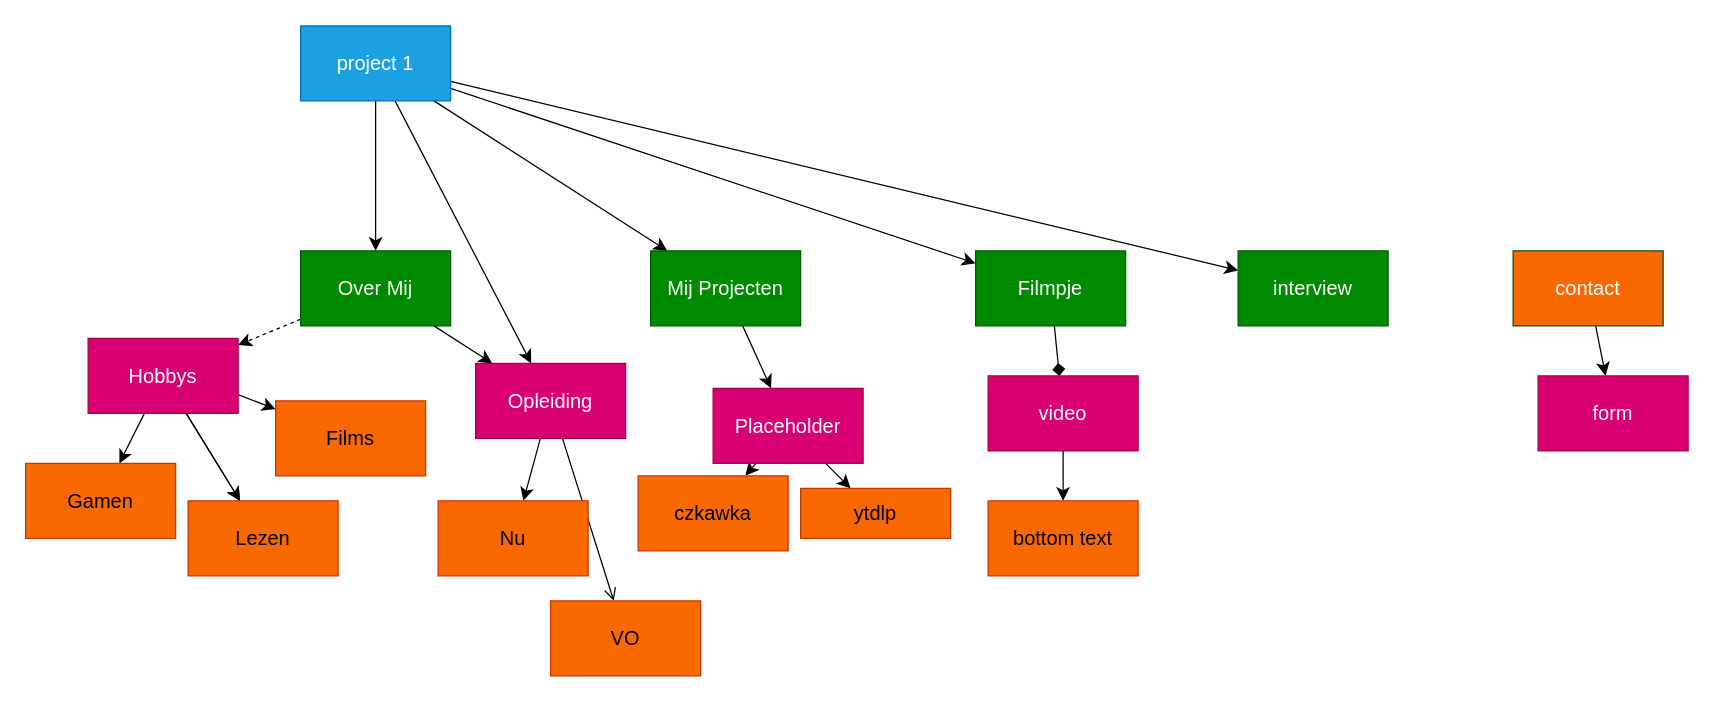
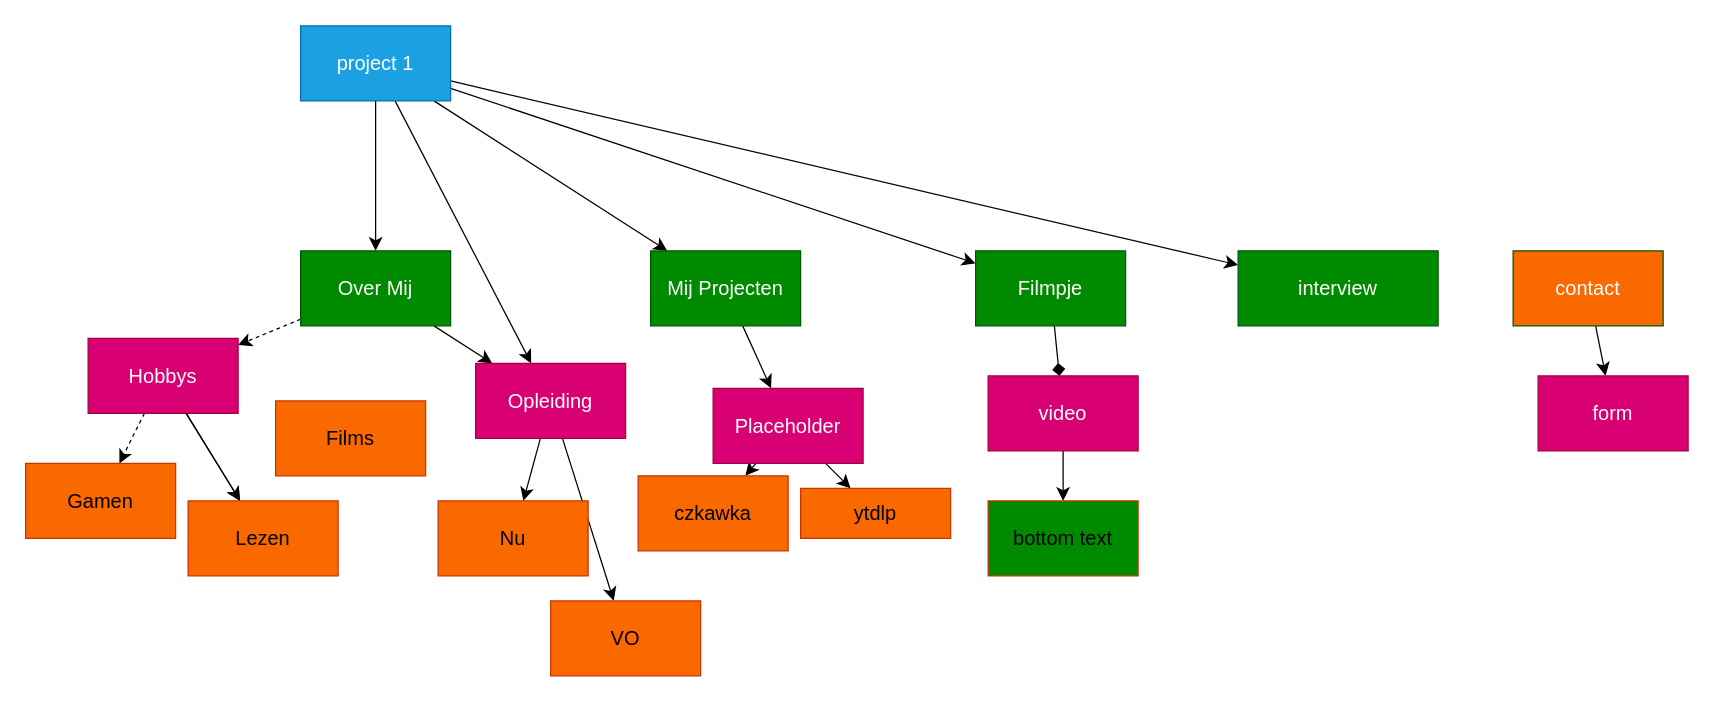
  <mxCell id="0" />
  <mxCell id="1" parent="0" />
  <mxCell id="2" value="" style="edgeStyle=none;curved=1;rounded=0;orthogonalLoop=1;jettySize=auto;html=1;fontSize=12;startSize=8;endSize=8;" edge="1" parent="1" source="7" target="10"><mxGeometry relative="1" as="geometry" /></mxCell>
  <mxCell id="3" value="" style="edgeStyle=none;curved=1;rounded=0;orthogonalLoop=1;jettySize=auto;html=1;fontSize=12;startSize=8;endSize=8;" edge="1" parent="1" source="7" target="12"><mxGeometry relative="1" as="geometry" /></mxCell>
  <mxCell id="4" value="" style="edgeStyle=none;curved=1;rounded=0;orthogonalLoop=1;jettySize=auto;html=1;fontSize=12;startSize=8;endSize=8;" edge="1" parent="1" source="7" target="14"><mxGeometry relative="1" as="geometry" /></mxCell>
  <mxCell id="5" value="" style="edgeStyle=none;curved=1;rounded=0;orthogonalLoop=1;jettySize=auto;html=1;fontSize=12;startSize=8;endSize=8;" edge="1" parent="1" source="7" target="15"><mxGeometry relative="1" as="geometry" /></mxCell>
  <mxCell id="6" value="" style="edgeStyle=none;curved=1;rounded=0;orthogonalLoop=1;jettySize=auto;html=1;fontSize=12;startSize=8;endSize=8;" edge="1" parent="1" source="7" target="24"><mxGeometry relative="1" as="geometry" /></mxCell>
  <mxCell id="7" value="project 1" style="rounded=0;whiteSpace=wrap;html=1;fontSize=16;fillColor=#1ba1e2;fontColor=#ffffff;strokeColor=#006EAF;" vertex="1" parent="1"><mxGeometry x="240" y="20" width="120" height="60" as="geometry" /></mxCell>
  <mxCell id="8" value="" style="edgeStyle=none;curved=1;rounded=0;orthogonalLoop=1;jettySize=auto;html=1;fontSize=12;startSize=8;endSize=8;dashed=1;" edge="1" parent="1" source="10" target="21"><mxGeometry relative="1" as="geometry" /></mxCell>
  <mxCell id="9" value="" style="edgeStyle=none;curved=1;rounded=0;orthogonalLoop=1;jettySize=auto;html=1;fontSize=12;startSize=8;endSize=8;" edge="1" parent="1" source="10" target="24"><mxGeometry relative="1" as="geometry" /></mxCell>
  <mxCell id="10" value="Over Mij" style="whiteSpace=wrap;html=1;fontSize=16;rounded=0;fillColor=#008a00;fontColor=#ffffff;strokeColor=#005700;" vertex="1" parent="1"><mxGeometry x="240" y="200" width="120" height="60" as="geometry" /></mxCell>
  <mxCell id="11" value="" style="edgeStyle=none;curved=1;rounded=0;orthogonalLoop=1;jettySize=auto;html=1;fontSize=12;startSize=8;endSize=8;" edge="1" parent="1" source="12" target="33"><mxGeometry relative="1" as="geometry" /></mxCell>
  <mxCell id="12" value="Mij Projecten" style="whiteSpace=wrap;html=1;fontSize=16;rounded=0;fillColor=#008a00;fontColor=#ffffff;strokeColor=#005700;" vertex="1" parent="1"><mxGeometry x="520" y="200" width="120" height="60" as="geometry" /></mxCell>
  <mxCell id="13" value="" style="edgeStyle=none;curved=1;rounded=0;orthogonalLoop=1;jettySize=auto;html=1;fontSize=12;startSize=8;endSize=8;endArrow=diamond;" edge="1" parent="1" source="14" target="37"><mxGeometry relative="1" as="geometry" /></mxCell>
  <mxCell id="14" value="Filmpje" style="whiteSpace=wrap;html=1;fontSize=16;rounded=0;fillColor=#008a00;fontColor=#ffffff;strokeColor=#005700;" vertex="1" parent="1"><mxGeometry x="780" y="200" width="120" height="60" as="geometry" /></mxCell>
- <mxCell id="15" value="interview" style="whiteSpace=wrap;html=1;fontSize=16;rounded=0;fillColor=#008a00;fontColor=#ffffff;strokeColor=#005700;" vertex="1" parent="1"><mxGeometry x="990" y="200" width="120" height="60" as="geometry" /></mxCell>
+ <mxCell id="15" value="interview" style="whiteSpace=wrap;html=1;fontSize=16;rounded=0;fillColor=#008a00;fontColor=#ffffff;strokeColor=#005700;" vertex="1" parent="1"><mxGeometry x="990" y="200" width="160" height="60" as="geometry" /></mxCell>
  <mxCell id="16" value="" style="edgeStyle=none;curved=1;rounded=0;orthogonalLoop=1;jettySize=auto;html=1;fontSize=12;startSize=8;endSize=8;" edge="1" parent="1" source="17" target="39"><mxGeometry relative="1" as="geometry" /></mxCell>
  <mxCell id="17" value="contact" style="whiteSpace=wrap;html=1;fontSize=16;rounded=0;fillColor=#fa6800;fontColor=#ffffff;strokeColor=#005700;" vertex="1" parent="1"><mxGeometry x="1210" y="200" width="120" height="60" as="geometry" /></mxCell>
- <mxCell id="18" value="" style="edgeStyle=none;curved=1;rounded=0;orthogonalLoop=1;jettySize=auto;html=1;fontSize=12;startSize=8;endSize=8;" edge="1" parent="1" source="21" target="25"><mxGeometry relative="1" as="geometry" /></mxCell>
+ <mxCell id="18" value="" style="edgeStyle=none;curved=1;rounded=0;orthogonalLoop=1;jettySize=auto;html=1;fontSize=12;startSize=8;endSize=8;dashed=1;" edge="1" parent="1" source="21" target="25"><mxGeometry relative="1" as="geometry" /></mxCell>
  <mxCell id="19" value="" style="edgeStyle=none;curved=1;rounded=0;orthogonalLoop=1;jettySize=auto;html=1;fontSize=12;startSize=8;endSize=8;" edge="1" parent="1" source="21" target="28"><mxGeometry relative="1" as="geometry" /></mxCell>
- <mxCell id="20" value="" style="edgeStyle=none;curved=1;rounded=0;orthogonalLoop=1;jettySize=auto;html=1;fontSize=12;startSize=8;endSize=8;exitX=1;exitY=0.75;exitDx=0;exitDy=0;" edge="1" parent="1" source="21" target="26"><mxGeometry relative="1" as="geometry" /></mxCell>
  <mxCell id="21" value="Hobbys" style="whiteSpace=wrap;html=1;fontSize=16;rounded=0;fillColor=#d80073;fontColor=#ffffff;strokeColor=#A50040;" vertex="1" parent="1"><mxGeometry x="70" y="270" width="120" height="60" as="geometry" /></mxCell>
  <mxCell id="22" value="" style="edgeStyle=none;curved=1;rounded=0;orthogonalLoop=1;jettySize=auto;html=1;fontSize=12;startSize=8;endSize=8;" edge="1" parent="1" source="24" target="29"><mxGeometry relative="1" as="geometry" /></mxCell>
- <mxCell id="23" value="" style="edgeStyle=none;curved=1;rounded=0;orthogonalLoop=1;jettySize=auto;html=1;fontSize=12;startSize=8;endSize=8;endArrow=open;" edge="1" parent="1" source="24" target="30"><mxGeometry relative="1" as="geometry" /></mxCell>
+ <mxCell id="23" value="" style="edgeStyle=none;curved=1;rounded=0;orthogonalLoop=1;jettySize=auto;html=1;fontSize=12;startSize=8;endSize=8;" edge="1" parent="1" source="24" target="30"><mxGeometry relative="1" as="geometry" /></mxCell>
  <mxCell id="24" value="Opleiding" style="whiteSpace=wrap;html=1;fontSize=16;fillColor=#d80073;strokeColor=#A50040;fontColor=#ffffff;rounded=0;" vertex="1" parent="1"><mxGeometry x="380" y="290" width="120" height="60" as="geometry" /></mxCell>
  <mxCell id="25" value="Gamen" style="whiteSpace=wrap;html=1;fontSize=16;fillColor=#fa6800;strokeColor=#C73500;fontColor=#000000;rounded=0;" vertex="1" parent="1"><mxGeometry y="370" width="120" height="60" as="geometry" x="20" /></mxCell>
  <mxCell id="26" value="Films" style="whiteSpace=wrap;html=1;fontSize=16;fillColor=#fa6800;strokeColor=#C73500;fontColor=#000000;rounded=0;" vertex="1" parent="1"><mxGeometry x="220" y="320" width="120" height="60" as="geometry" /></mxCell>
  <mxCell id="27" value="" style="edgeStyle=none;curved=1;rounded=0;orthogonalLoop=1;jettySize=auto;html=1;fontSize=12;startSize=8;endSize=8;" edge="1" parent="1" source="21" target="28"><mxGeometry relative="1" as="geometry"><mxPoint x="259" y="360" as="sourcePoint" /><mxPoint x="391" y="460" as="targetPoint" /></mxGeometry></mxCell>
  <mxCell id="28" value="Lezen" style="whiteSpace=wrap;html=1;fontSize=16;fillColor=#fa6800;strokeColor=#C73500;fontColor=#000000;rounded=0;" vertex="1" parent="1"><mxGeometry x="150" y="400" width="120" height="60" as="geometry" /></mxCell>
  <mxCell id="29" value="Nu" style="whiteSpace=wrap;html=1;fontSize=16;fillColor=#fa6800;strokeColor=#C73500;fontColor=#000000;rounded=0;" vertex="1" parent="1"><mxGeometry x="350" y="400" width="120" height="60" as="geometry" /></mxCell>
  <mxCell id="30" value="VO" style="whiteSpace=wrap;html=1;fontSize=16;fillColor=#fa6800;strokeColor=#C73500;fontColor=#000000;rounded=0;" vertex="1" parent="1"><mxGeometry x="440" y="480" width="120" height="60" as="geometry" /></mxCell>
  <mxCell id="31" value="" style="edgeStyle=none;curved=1;rounded=0;orthogonalLoop=1;jettySize=auto;html=1;fontSize=12;startSize=8;endSize=8;" edge="1" parent="1" source="33" target="34"><mxGeometry relative="1" as="geometry" /></mxCell>
  <mxCell id="32" value="" style="edgeStyle=none;curved=1;rounded=0;orthogonalLoop=1;jettySize=auto;html=1;fontSize=12;startSize=8;endSize=8;" edge="1" parent="1" source="33" target="35"><mxGeometry relative="1" as="geometry" /></mxCell>
  <mxCell id="33" value="Placeholder" style="whiteSpace=wrap;html=1;fontSize=16;fillColor=#d80073;strokeColor=#A50040;fontColor=#ffffff;rounded=0;" vertex="1" parent="1"><mxGeometry x="570" y="310" width="120" height="60" as="geometry" /></mxCell>
  <mxCell id="34" value="czkawka" style="whiteSpace=wrap;html=1;fontSize=16;fillColor=#fa6800;strokeColor=#C73500;fontColor=#000000;rounded=0;" vertex="1" parent="1"><mxGeometry x="510" y="380" width="120" height="60" as="geometry" /></mxCell>
  <mxCell id="35" value="ytdlp" style="whiteSpace=wrap;html=1;fontSize=16;fillColor=#fa6800;strokeColor=#C73500;fontColor=#000000;rounded=0;" vertex="1" parent="1"><mxGeometry x="640" y="390" width="120" height="40" as="geometry" /></mxCell>
  <mxCell id="36" value="" style="edgeStyle=none;curved=1;rounded=0;orthogonalLoop=1;jettySize=auto;html=1;fontSize=12;startSize=8;endSize=8;" edge="1" parent="1" source="37" target="38"><mxGeometry relative="1" as="geometry" /></mxCell>
  <mxCell id="37" value="video" style="whiteSpace=wrap;html=1;fontSize=16;fillColor=#d80073;strokeColor=#A50040;fontColor=#ffffff;rounded=0;" vertex="1" parent="1"><mxGeometry x="790" y="300" width="120" height="60" as="geometry" /></mxCell>
- <mxCell id="38" value="bottom text" style="whiteSpace=wrap;html=1;fontSize=16;fillColor=#fa6800;strokeColor=#C73500;fontColor=#000000;rounded=0;" vertex="1" parent="1"><mxGeometry x="790" y="400" width="120" height="60" as="geometry" /></mxCell>
+ <mxCell id="38" value="bottom text" style="whiteSpace=wrap;html=1;fontSize=16;fillColor=#008a00;strokeColor=#C73500;fontColor=#000000;rounded=0;" vertex="1" parent="1"><mxGeometry x="790" y="400" width="120" height="60" as="geometry" /></mxCell>
  <mxCell id="39" value="form" style="whiteSpace=wrap;html=1;fontSize=16;fillColor=#d80073;strokeColor=#A50040;fontColor=#ffffff;rounded=0;" vertex="1" parent="1"><mxGeometry x="1230" y="300" width="120" height="60" as="geometry" /></mxCell>
